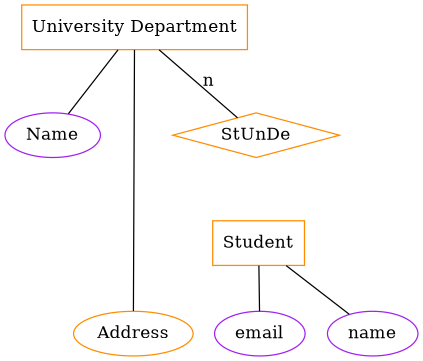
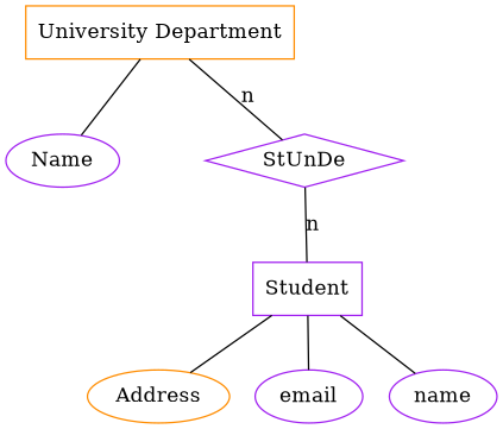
  graph {
    node [color=darkorange]
    n1 [color=purple label=email]
    n2 [color=purple label=name]
    n3 [color=purple label=Name]
    n4 [label=Address]
    n5 [label="University Department" shape=rectangle]
-   StUnDe [shape=diamond]
-   n7 [label=Student shape=rectangle]
+   StUnDe [color=purple shape=diamond]
+   n7 [color=purple label=Student shape=rectangle]
    n5 -- n3
-   n5 -- n4
+   n7 -- n4
    n5 -- StUnDe [label=n]
+   StUnDe -- n7 [label=n]
    n7 -- n1
    n7 -- n2
  }
